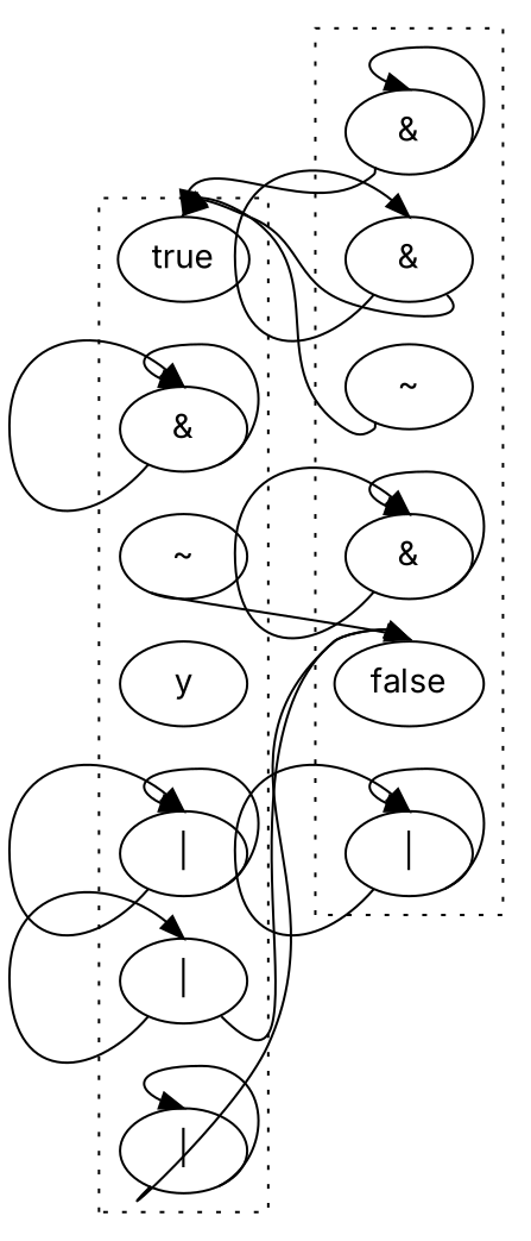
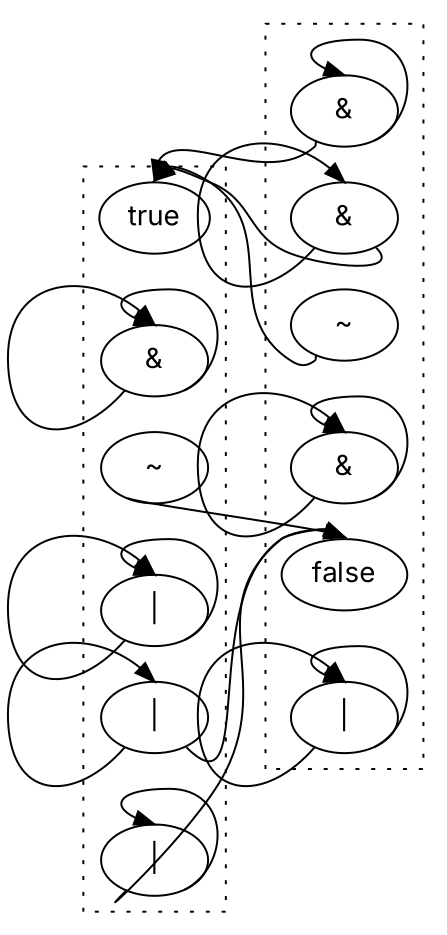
  digraph {
    clusterrank=local
    compound=true
    fontname=Inter
    rankdir=LR
    node [fontname=Inter]
    edge [fontname=Inter headport=n tailport=sw]
    n1 [label=true]
    n2 [label="&"]
    n3 [label="~"]
-   n4 [label=y]
    n5 [label="|"]
    n6 [label="|"]
    n7 [label="|"]
    n8 [label=false]
    n9 [label="&"]
    n10 [label="&"]
    n11 [label="&"]
    n12 [label="~"]
    n13 [label="|"]
    subgraph cluster_1 {
      style=dotted
      n1
      n2
      n3
-     n4
      n5
      n6
      n7
    }
    subgraph cluster_2 {
      style=dotted
      n8
      n9
      n10
      n11
      n12
      n13
    }
    n2 -> n2
    n2 -> n2 [tailport=se]
    n3 -> n8
    n5 -> n5
    n5 -> n5 [tailport=se]
    n6 -> n6
    n6 -> n8 [tailport=se]
    n7 -> n7 [tailport=se]
    n7 -> n8
    n9 -> n1
    n9 -> n9 [tailport=se]
    n10 -> n1 [tailport=se]
    n10 -> n10
    n11 -> n11
    n11 -> n11 [tailport=se]
    n12 -> n1
    n13 -> n13
    n13 -> n13 [tailport=se]
  }
